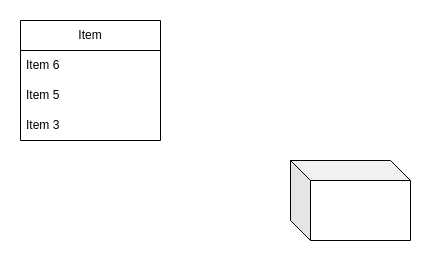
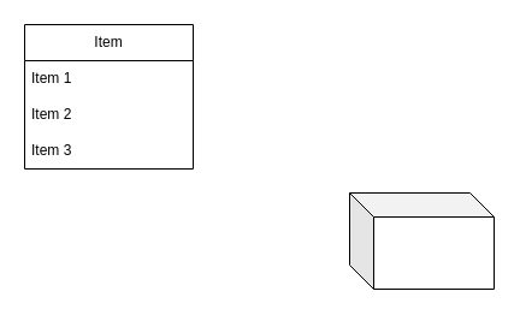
  <mxCell id="0" />
  <mxCell id="1" parent="0" />
  <mxCell id="2" value="Item" style="swimlane;fontStyle=0;childLayout=stackLayout;horizontal=1;startSize=30;horizontalStack=0;resizeParent=1;resizeParentMax=0;resizeLast=0;collapsible=1;marginBottom=0;whiteSpace=wrap;html=1;" vertex="1" parent="1"><mxGeometry x="20" y="20" width="140" height="120" as="geometry" /></mxCell>
- <mxCell id="3" value="Item 6" style="text;strokeColor=none;fillColor=none;align=left;verticalAlign=middle;spacingLeft=4;spacingRight=4;overflow=hidden;points=[[0,0.5],[1,0.5]];portConstraint=eastwest;rotatable=0;whiteSpace=wrap;html=1;" vertex="1" parent="2"><mxGeometry y="30" width="140" height="30" as="geometry" /></mxCell>
- <mxCell id="4" value="Item 5" style="text;strokeColor=none;fillColor=none;align=left;verticalAlign=middle;spacingLeft=4;spacingRight=4;overflow=hidden;points=[[0,0.5],[1,0.5]];portConstraint=eastwest;rotatable=0;whiteSpace=wrap;html=1;" vertex="1" parent="2"><mxGeometry y="60" width="140" height="30" as="geometry" /></mxCell>
+ <mxCell id="3" value="Item 1" style="text;strokeColor=none;fillColor=none;align=left;verticalAlign=middle;spacingLeft=4;spacingRight=4;overflow=hidden;points=[[0,0.5],[1,0.5]];portConstraint=eastwest;rotatable=0;whiteSpace=wrap;html=1;" vertex="1" parent="2"><mxGeometry y="30" width="140" height="30" as="geometry" /></mxCell>
+ <mxCell id="4" value="Item 2" style="text;strokeColor=none;fillColor=none;align=left;verticalAlign=middle;spacingLeft=4;spacingRight=4;overflow=hidden;points=[[0,0.5],[1,0.5]];portConstraint=eastwest;rotatable=0;whiteSpace=wrap;html=1;" vertex="1" parent="2"><mxGeometry y="60" width="140" height="30" as="geometry" /></mxCell>
  <mxCell id="5" value="Item 3" style="text;strokeColor=none;fillColor=none;align=left;verticalAlign=middle;spacingLeft=4;spacingRight=4;overflow=hidden;points=[[0,0.5],[1,0.5]];portConstraint=eastwest;rotatable=0;whiteSpace=wrap;html=1;" vertex="1" parent="2"><mxGeometry y="90" width="140" height="30" as="geometry" /></mxCell>
  <mxCell id="6" value="" style="shape=cube;whiteSpace=wrap;html=1;boundedLbl=1;backgroundOutline=1;darkOpacity=0.05;darkOpacity2=0.1;" vertex="1" parent="1"><mxGeometry x="290" y="160" width="120" height="80" as="geometry" /></mxCell>
